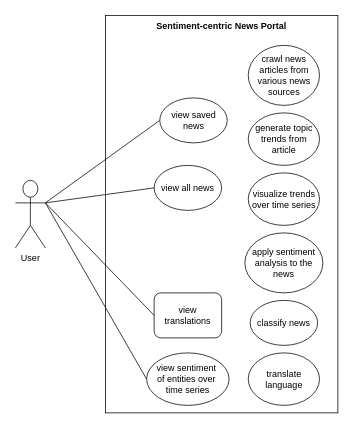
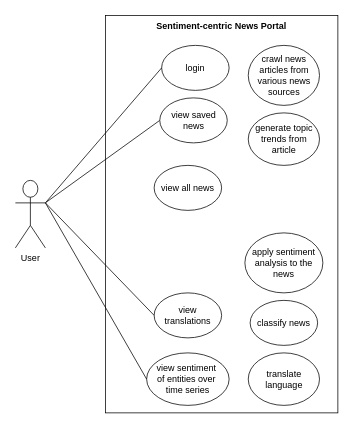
  <mxCell id="0" />
  <mxCell id="1" parent="0" />
  <mxCell id="2" value="Sentiment-centric News Portal" style="shape=rect;html=1;verticalAlign=top;fontStyle=1;whiteSpace=wrap;align=center;" parent="1" vertex="1"><mxGeometry x="140" y="20" width="310" height="530" as="geometry" /></mxCell>
+ <mxCell id="3" value="login" style="ellipse;whiteSpace=wrap;html=1;" parent="1" vertex="1"><mxGeometry x="215" y="60" width="90" height="60" as="geometry" /></mxCell>
  <mxCell id="4" style="edgeStyle=none;rounded=0;orthogonalLoop=1;jettySize=auto;html=1;exitX=0;exitY=0.5;exitDx=0;exitDy=0;strokeColor=default;align=center;verticalAlign=middle;fontFamily=Helvetica;fontSize=11;fontColor=default;labelBackgroundColor=default;endArrow=none;entryX=1;entryY=0.333;entryDx=0;entryDy=0;entryPerimeter=0;" parent="1" source="5" target="13" edge="1"><mxGeometry relative="1" as="geometry"><mxPoint x="50" y="250" as="targetPoint" /></mxGeometry></mxCell>
  <mxCell id="5" value="view saved news" style="ellipse;whiteSpace=wrap;html=1;" parent="1" vertex="1"><mxGeometry x="212.5" y="130" width="90" height="60" as="geometry" /></mxCell>
  <mxCell id="6" value="view all news" style="ellipse;whiteSpace=wrap;html=1;" parent="1" vertex="1"><mxGeometry x="205" y="220" width="90" height="60" as="geometry" /></mxCell>
- <mxCell id="7" value="view translations" style="whiteSpace=wrap;html=1;rounded=1;" parent="1" vertex="1"><mxGeometry x="205" y="390" width="90" height="60" as="geometry" /></mxCell>
+ <mxCell id="7" value="view translations" style="ellipse;whiteSpace=wrap;html=1;" parent="1" vertex="1"><mxGeometry x="205" y="390" width="90" height="60" as="geometry" /></mxCell>
  <mxCell id="8" value="view sentiment&amp;nbsp;&lt;div&gt;of entities over&amp;nbsp;&lt;/div&gt;&lt;div&gt;time series&lt;/div&gt;" style="ellipse;whiteSpace=wrap;html=1;" parent="1" vertex="1"><mxGeometry x="195" y="470" width="110" height="70" as="geometry" /></mxCell>
  <mxCell id="9" style="edgeStyle=orthogonalEdgeStyle;rounded=0;orthogonalLoop=1;jettySize=auto;html=1;exitX=0.5;exitY=1;exitDx=0;exitDy=0;" parent="1" source="6" target="6" edge="1"><mxGeometry relative="1" as="geometry" /></mxCell>
- <mxCell id="10" style="edgeStyle=none;rounded=0;orthogonalLoop=1;jettySize=auto;html=1;exitX=1;exitY=0.333;exitDx=0;exitDy=0;exitPerimeter=0;entryX=0;entryY=0.5;entryDx=0;entryDy=0;strokeColor=default;align=center;verticalAlign=middle;fontFamily=Helvetica;fontSize=11;fontColor=default;labelBackgroundColor=default;endArrow=none;" parent="1" source="13" target="6" edge="1"><mxGeometry relative="1" as="geometry" /></mxCell>
  <mxCell id="11" style="edgeStyle=none;rounded=0;orthogonalLoop=1;jettySize=auto;html=1;exitX=1;exitY=0.333;exitDx=0;exitDy=0;exitPerimeter=0;entryX=0;entryY=0.5;entryDx=0;entryDy=0;strokeColor=default;align=center;verticalAlign=middle;fontFamily=Helvetica;fontSize=11;fontColor=default;labelBackgroundColor=default;endArrow=none;" parent="1" source="13" target="7" edge="1"><mxGeometry relative="1" as="geometry" /></mxCell>
  <mxCell id="12" style="edgeStyle=none;rounded=0;orthogonalLoop=1;jettySize=auto;html=1;exitX=1;exitY=0.333;exitDx=0;exitDy=0;exitPerimeter=0;entryX=0;entryY=0.5;entryDx=0;entryDy=0;strokeColor=default;align=center;verticalAlign=middle;fontFamily=Helvetica;fontSize=11;fontColor=default;labelBackgroundColor=default;endArrow=none;" parent="1" source="13" target="8" edge="1"><mxGeometry relative="1" as="geometry" /></mxCell>
  <mxCell id="13" value="User" style="shape=umlActor;verticalLabelPosition=bottom;verticalAlign=top;html=1;outlineConnect=0;" parent="1" vertex="1"><mxGeometry x="20" y="240" width="40" height="90" as="geometry" /></mxCell>
+ <mxCell id="14" value="" style="endArrow=none;html=1;rounded=0;entryX=0;entryY=0.5;entryDx=0;entryDy=0;exitX=1;exitY=0.333;exitDx=0;exitDy=0;exitPerimeter=0;" parent="1" source="13" target="3" edge="1"><mxGeometry width="50" height="50" relative="1" as="geometry"><mxPoint x="-30" y="170" as="sourcePoint" /><mxPoint x="20" y="120" as="targetPoint" /></mxGeometry></mxCell>
  <mxCell id="15" value="classify news" style="ellipse;whiteSpace=wrap;html=1;" vertex="1" parent="1"><mxGeometry x="333" y="400" width="90" height="60" as="geometry" /></mxCell>
  <mxCell id="16" value="crawl news articles from various news sources" style="ellipse;whiteSpace=wrap;html=1;" vertex="1" parent="1"><mxGeometry x="330.5" y="60" width="95" height="80" as="geometry" /></mxCell>
  <mxCell id="17" value="generate topic trends from article" style="ellipse;whiteSpace=wrap;html=1;" vertex="1" parent="1"><mxGeometry x="330.5" y="150" width="95" height="70" as="geometry" /></mxCell>
- <mxCell id="18" value="visualize trends over time series" style="ellipse;whiteSpace=wrap;html=1;" vertex="1" parent="1"><mxGeometry x="330.5" y="230" width="95" height="70" as="geometry" /></mxCell>
  <mxCell id="19" value="apply sentiment analysis to the news" style="ellipse;whiteSpace=wrap;html=1;" vertex="1" parent="1"><mxGeometry x="326" y="310" width="104" height="80" as="geometry" /></mxCell>
  <mxCell id="20" value="translate language" style="ellipse;whiteSpace=wrap;html=1;" vertex="1" parent="1"><mxGeometry x="330.5" y="470" width="95" height="70" as="geometry" /></mxCell>
